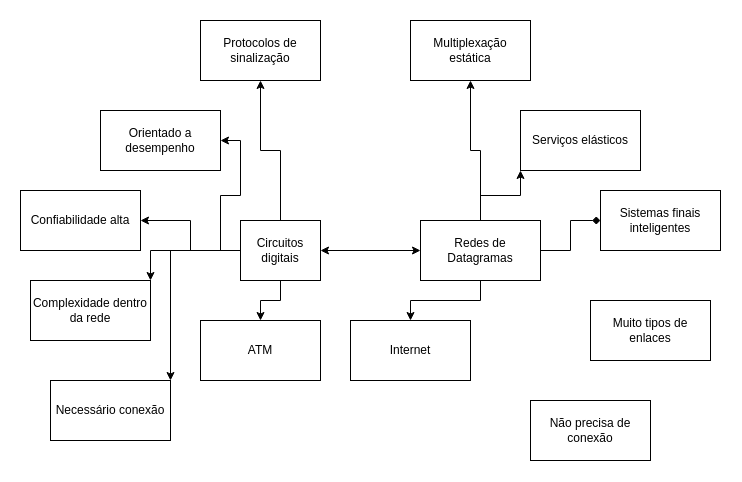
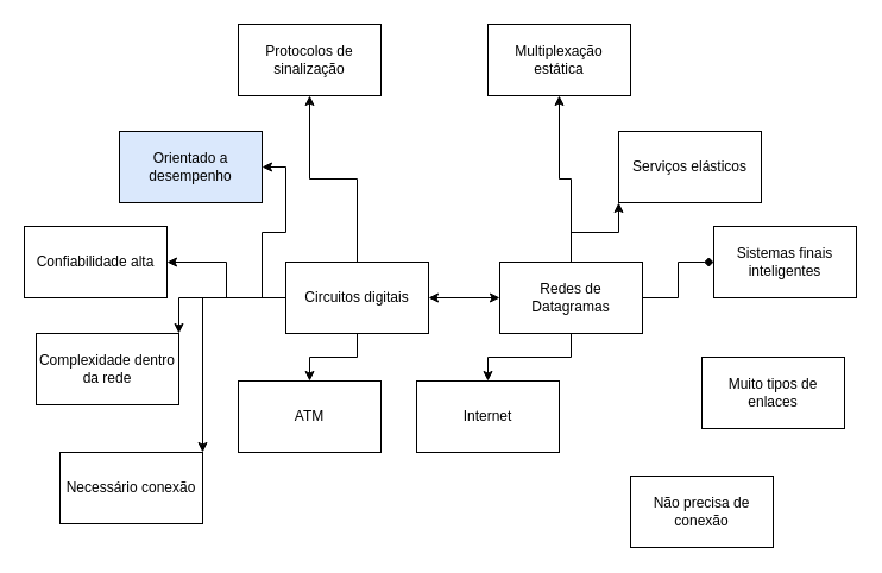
  <mxCell id="0" />
  <mxCell id="1" parent="0" />
  <mxCell id="2" style="edgeStyle=orthogonalEdgeStyle;rounded=0;orthogonalLoop=1;jettySize=auto;html=1;entryX=1;entryY=0.5;entryDx=0;entryDy=0;" edge="1" parent="1" source="8" target="15"><mxGeometry relative="1" as="geometry" /></mxCell>
  <mxCell id="3" style="edgeStyle=orthogonalEdgeStyle;rounded=0;orthogonalLoop=1;jettySize=auto;html=1;entryX=1;entryY=0.5;entryDx=0;entryDy=0;" edge="1" parent="1" source="8" target="19"><mxGeometry relative="1" as="geometry" /></mxCell>
  <mxCell id="4" style="edgeStyle=orthogonalEdgeStyle;rounded=0;orthogonalLoop=1;jettySize=auto;html=1;entryX=1;entryY=0;entryDx=0;entryDy=0;" edge="1" parent="1" source="8" target="20"><mxGeometry relative="1" as="geometry" /></mxCell>
  <mxCell id="5" style="edgeStyle=orthogonalEdgeStyle;rounded=0;orthogonalLoop=1;jettySize=auto;html=1;entryX=1;entryY=0;entryDx=0;entryDy=0;" edge="1" parent="1" source="8" target="21"><mxGeometry relative="1" as="geometry" /></mxCell>
  <mxCell id="6" style="edgeStyle=orthogonalEdgeStyle;rounded=0;orthogonalLoop=1;jettySize=auto;html=1;" edge="1" parent="1" source="8" target="23"><mxGeometry relative="1" as="geometry" /></mxCell>
  <mxCell id="7" style="edgeStyle=orthogonalEdgeStyle;rounded=0;orthogonalLoop=1;jettySize=auto;html=1;" edge="1" parent="1" source="8" target="25"><mxGeometry relative="1" as="geometry" /></mxCell>
- <mxCell id="8" value="Circuitos digitais" style="whiteSpace=wrap;html=1;" vertex="1" parent="1"><mxGeometry x="240" y="220" width="80" height="60" as="geometry" /></mxCell>
+ <mxCell id="8" value="Circuitos digitais" style="whiteSpace=wrap;html=1;" vertex="1" parent="1"><mxGeometry x="240" y="220" width="120" height="60" as="geometry" /></mxCell>
  <mxCell id="9" style="edgeStyle=orthogonalEdgeStyle;rounded=0;orthogonalLoop=1;jettySize=auto;html=1;entryX=0;entryY=1;entryDx=0;entryDy=0;" edge="1" parent="1" source="13" target="16"><mxGeometry relative="1" as="geometry" /></mxCell>
  <mxCell id="10" style="edgeStyle=orthogonalEdgeStyle;rounded=0;orthogonalLoop=1;jettySize=auto;html=1;entryX=0;entryY=0.5;entryDx=0;entryDy=0;endArrow=diamond;" edge="1" parent="1" source="13" target="17"><mxGeometry relative="1" as="geometry" /></mxCell>
  <mxCell id="11" style="edgeStyle=orthogonalEdgeStyle;rounded=0;orthogonalLoop=1;jettySize=auto;html=1;" edge="1" parent="1" source="13" target="24"><mxGeometry relative="1" as="geometry" /></mxCell>
  <mxCell id="12" style="edgeStyle=orthogonalEdgeStyle;rounded=0;orthogonalLoop=1;jettySize=auto;html=1;" edge="1" parent="1" source="13" target="26"><mxGeometry relative="1" as="geometry" /></mxCell>
  <mxCell id="13" value="Redes de Datagramas" style="whiteSpace=wrap;html=1;" vertex="1" parent="1"><mxGeometry x="420" y="220" width="120" height="60" as="geometry" /></mxCell>
  <mxCell id="14" value="" style="endArrow=classic;startArrow=classic;html=1;" edge="1" parent="1" source="8" target="13"><mxGeometry width="50" height="50" relative="1" as="geometry"><mxPoint x="360" y="340" as="sourcePoint" /><mxPoint x="410" y="290" as="targetPoint" /></mxGeometry></mxCell>
- <mxCell id="15" value="Orientado a desempenho" style="whiteSpace=wrap;html=1;" vertex="1" parent="1"><mxGeometry x="100" y="110" width="120" height="60" as="geometry" /></mxCell>
+ <mxCell id="15" value="Orientado a desempenho" style="whiteSpace=wrap;html=1;fillColor=#dae8fc;" vertex="1" parent="1"><mxGeometry x="100" y="110" width="120" height="60" as="geometry" /></mxCell>
  <mxCell id="16" value="Serviços elásticos" style="whiteSpace=wrap;html=1;" vertex="1" parent="1"><mxGeometry x="520" y="110" width="120" height="60" as="geometry" /></mxCell>
  <mxCell id="17" value="Sistemas finais inteligentes" style="whiteSpace=wrap;html=1;" vertex="1" parent="1"><mxGeometry x="600" y="190" width="120" height="60" as="geometry" /></mxCell>
  <mxCell id="18" value="Muito tipos de enlaces" style="whiteSpace=wrap;html=1;" vertex="1" parent="1"><mxGeometry x="590" y="300" width="120" height="60" as="geometry" /></mxCell>
  <mxCell id="19" value="Confiabilidade alta" style="whiteSpace=wrap;html=1;" vertex="1" parent="1"><mxGeometry x="20" y="190" width="120" height="60" as="geometry" /></mxCell>
  <mxCell id="20" value="Complexidade dentro da rede" style="whiteSpace=wrap;html=1;" vertex="1" parent="1"><mxGeometry x="30" y="280" width="120" height="60" as="geometry" /></mxCell>
  <mxCell id="21" value="Necessário conexão" style="whiteSpace=wrap;html=1;" vertex="1" parent="1"><mxGeometry x="50" y="380" width="120" height="60" as="geometry" /></mxCell>
  <mxCell id="22" value="Não precisa de conexão" style="whiteSpace=wrap;html=1;" vertex="1" parent="1"><mxGeometry x="530" y="400" width="120" height="60" as="geometry" /></mxCell>
  <mxCell id="23" value="ATM" style="whiteSpace=wrap;html=1;" vertex="1" parent="1"><mxGeometry x="200" y="320" width="120" height="60" as="geometry" /></mxCell>
  <mxCell id="24" value="Internet" style="whiteSpace=wrap;html=1;" vertex="1" parent="1"><mxGeometry x="350" y="320" width="120" height="60" as="geometry" /></mxCell>
  <mxCell id="25" value="Protocolos de sinalização" style="whiteSpace=wrap;html=1;" vertex="1" parent="1"><mxGeometry x="200" y="20" width="120" height="60" as="geometry" /></mxCell>
  <mxCell id="26" value="Multiplexação estática" style="whiteSpace=wrap;html=1;" vertex="1" parent="1"><mxGeometry x="410" y="20" width="120" height="60" as="geometry" /></mxCell>
